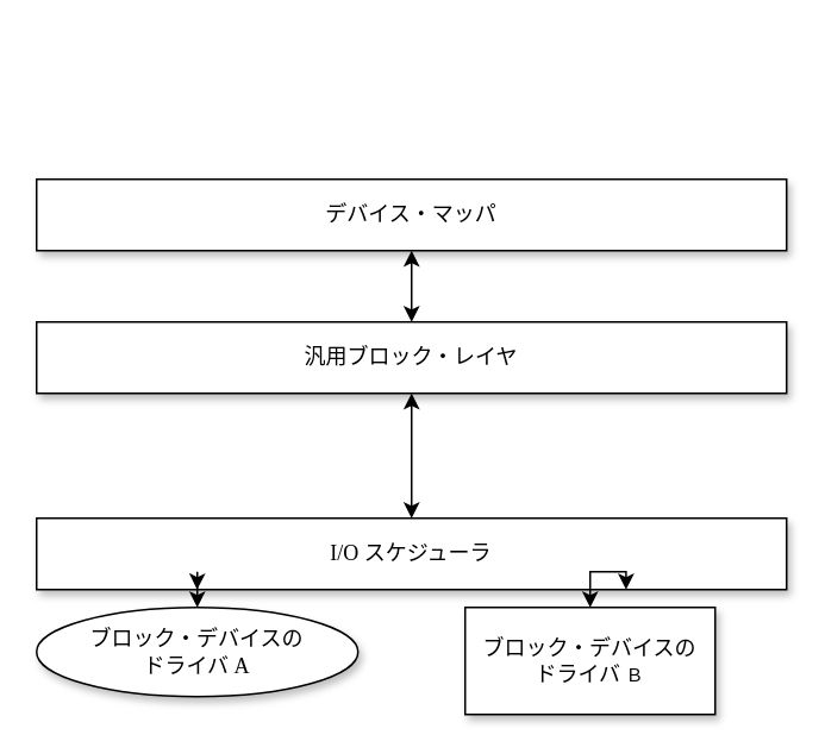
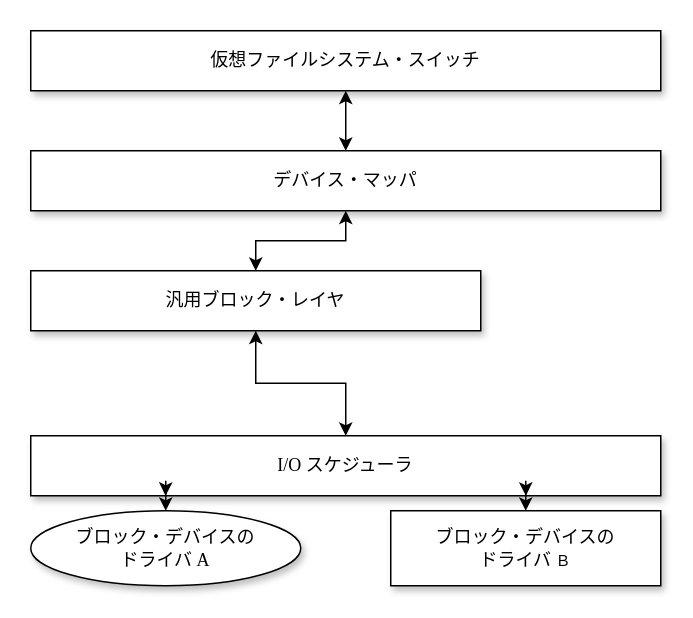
  <mxCell id="0" />
  <mxCell id="1" parent="0" />
+ <mxCell id="2" style="edgeStyle=orthogonalEdgeStyle;rounded=0;orthogonalLoop=1;jettySize=auto;html=1;exitX=0.5;exitY=1;exitDx=0;exitDy=0;startArrow=classic;startFill=1;" edge="1" parent="1" source="3" target="5"><mxGeometry relative="1" as="geometry" /></mxCell>
+ <mxCell id="3" value="&lt;font face=&quot;ヒラギノ角ゴ Pro W5&quot;&gt;仮想ファイルシステム・スイッチ&lt;/font&gt;" style="rounded=0;whiteSpace=wrap;html=1;shadow=1;" vertex="1" parent="1"><mxGeometry x="20" y="20" width="420" height="40" as="geometry" /></mxCell>
  <mxCell id="4" style="edgeStyle=orthogonalEdgeStyle;rounded=0;orthogonalLoop=1;jettySize=auto;html=1;exitX=0.5;exitY=1;exitDx=0;exitDy=0;startArrow=classic;startFill=1;" edge="1" parent="1" source="5" target="7"><mxGeometry relative="1" as="geometry" /></mxCell>
  <mxCell id="5" value="&lt;font face=&quot;ヒラギノ角ゴ Pro W5&quot;&gt;デバイス・マッパ&lt;/font&gt;" style="rounded=0;whiteSpace=wrap;html=1;shadow=1;" vertex="1" parent="1"><mxGeometry x="20" y="100" width="420" height="40" as="geometry" /></mxCell>
  <mxCell id="6" style="edgeStyle=orthogonalEdgeStyle;rounded=0;orthogonalLoop=1;jettySize=auto;html=1;exitX=0.5;exitY=1;exitDx=0;exitDy=0;entryX=0.5;entryY=0;entryDx=0;entryDy=0;startArrow=classic;startFill=1;" edge="1" parent="1" source="7" target="8"><mxGeometry relative="1" as="geometry" /></mxCell>
- <mxCell id="7" value="&lt;font face=&quot;ヒラギノ角ゴ Pro W5&quot;&gt;汎用ブロック・レイヤ&lt;br&gt;&lt;/font&gt;" style="rounded=0;whiteSpace=wrap;html=1;shadow=1;" vertex="1" parent="1"><mxGeometry x="20" y="180" width="420" height="40" as="geometry" /></mxCell>
+ <mxCell id="7" value="&lt;font face=&quot;ヒラギノ角ゴ Pro W5&quot;&gt;汎用ブロック・レイヤ&lt;br&gt;&lt;/font&gt;" style="rounded=0;whiteSpace=wrap;html=1;shadow=1;" vertex="1" parent="1"><mxGeometry x="20" y="180" width="300" height="40" as="geometry" /></mxCell>
  <mxCell id="8" value="&lt;font face=&quot;ヒラギノ角ゴ Pro W5&quot;&gt;I/O スケジューラ&lt;br&gt;&lt;/font&gt;" style="rounded=0;whiteSpace=wrap;html=1;shadow=1;" vertex="1" parent="1"><mxGeometry x="20" y="290" width="420" height="40" as="geometry" /></mxCell>
  <mxCell id="9" style="edgeStyle=orthogonalEdgeStyle;rounded=0;orthogonalLoop=1;jettySize=auto;html=1;entryX=0.214;entryY=1;entryDx=0;entryDy=0;entryPerimeter=0;startArrow=classic;startFill=1;" edge="1" parent="1" source="10" target="8"><mxGeometry relative="1" as="geometry" /></mxCell>
  <mxCell id="10" value="&lt;font face=&quot;ヒラギノ角ゴ Pro W5&quot;&gt;ブロック・デバイスの&lt;br&gt;ドライバ A&lt;br&gt;&lt;/font&gt;" style="ellipse;whiteSpace=wrap;html=1;shadow=1;" vertex="1" parent="1"><mxGeometry x="20" y="340" width="180" height="50" as="geometry" /></mxCell>
  <mxCell id="11" style="edgeStyle=orthogonalEdgeStyle;rounded=0;orthogonalLoop=1;jettySize=auto;html=1;entryX=0.786;entryY=1;entryDx=0;entryDy=0;entryPerimeter=0;startArrow=classic;startFill=1;" edge="1" parent="1" source="12" target="8"><mxGeometry relative="1" as="geometry" /></mxCell>
- <mxCell id="12" value="&lt;font face=&quot;ヒラギノ角ゴ Pro W5&quot;&gt;ブロック・デバイスの&lt;br&gt;ドライバ &lt;span style=&quot;font-size: 10px&quot;&gt;Ｂ&lt;/span&gt;&lt;br&gt;&lt;/font&gt;" style="rounded=0;whiteSpace=wrap;html=1;shadow=1;" vertex="1" parent="1"><mxGeometry x="260" y="340" width="140" height="60" as="geometry" /></mxCell>
+ <mxCell id="12" value="&lt;font face=&quot;ヒラギノ角ゴ Pro W5&quot;&gt;ブロック・デバイスの&lt;br&gt;ドライバ &lt;span style=&quot;font-size: 10px&quot;&gt;Ｂ&lt;/span&gt;&lt;br&gt;&lt;/font&gt;" style="rounded=0;whiteSpace=wrap;html=1;shadow=1;" vertex="1" parent="1"><mxGeometry x="260" y="340" width="180" height="50" as="geometry" /></mxCell>
